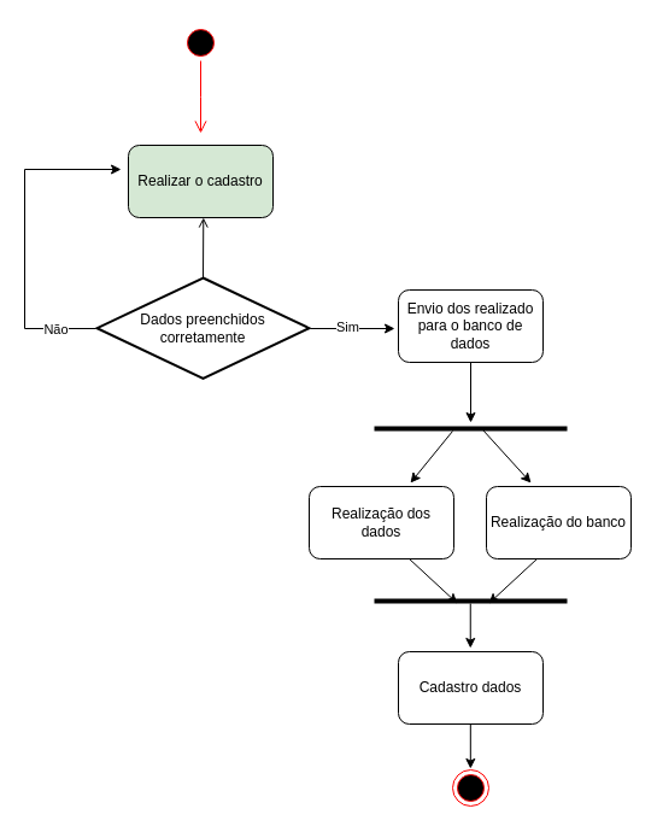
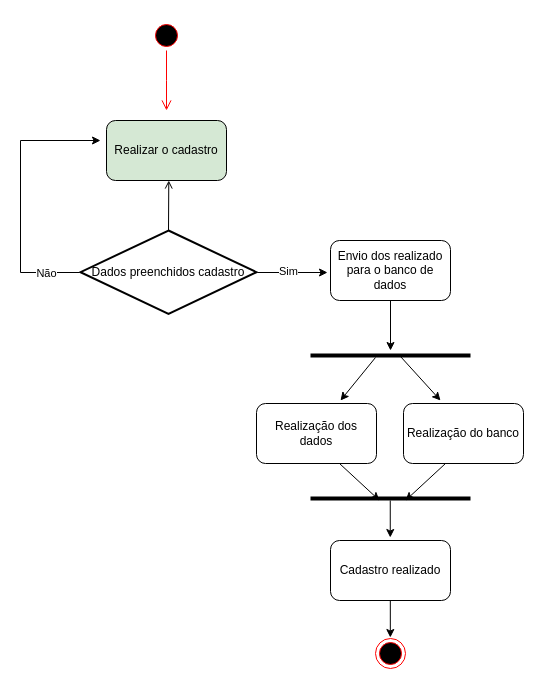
  <mxCell id="0" />
  <mxCell id="1" parent="0" />
  <mxCell id="2" value="" style="ellipse;html=1;shape=startState;fillColor=#000000;strokeColor=#ff0000;" vertex="1" parent="1"><mxGeometry x="151" y="20" width="30" height="30" as="geometry" /></mxCell>
  <mxCell id="3" value="" style="edgeStyle=orthogonalEdgeStyle;html=1;verticalAlign=bottom;endArrow=open;endSize=8;strokeColor=#ff0000;rounded=0;" edge="1" source="2" parent="1"><mxGeometry relative="1" as="geometry"><mxPoint x="166" y="110" as="targetPoint" /></mxGeometry></mxCell>
  <mxCell id="4" value="Realizar o cadastro" style="rounded=1;whiteSpace=wrap;html=1;fillColor=#d5e8d4;" vertex="1" parent="1"><mxGeometry x="106" y="120" width="120" height="60" as="geometry" /></mxCell>
- <mxCell id="5" value="Dados preenchidos corretamente" style="strokeWidth=2;html=1;shape=mxgraph.flowchart.decision;whiteSpace=wrap;" vertex="1" parent="1"><mxGeometry x="80" y="230" width="176" height="83.33" as="geometry" /></mxCell>
+ <mxCell id="5" value="Dados preenchidos cadastro" style="strokeWidth=2;html=1;shape=mxgraph.flowchart.decision;whiteSpace=wrap;" vertex="1" parent="1"><mxGeometry x="80" y="230" width="176" height="83.33" as="geometry" /></mxCell>
  <mxCell id="6" value="" style="endArrow=open;html=1;rounded=0;exitX=0.5;exitY=0;exitDx=0;exitDy=0;exitPerimeter=0;entryX=0.519;entryY=1;entryDx=0;entryDy=0;entryPerimeter=0;" edge="1" parent="1" source="5" target="4"><mxGeometry width="50" height="50" relative="1" as="geometry"><mxPoint x="141" y="230" as="sourcePoint" /><mxPoint x="191" y="180" as="targetPoint" /></mxGeometry></mxCell>
  <mxCell id="7" value="" style="endArrow=none;html=1;rounded=0;" edge="1" parent="1"><mxGeometry width="50" height="50" relative="1" as="geometry"><mxPoint x="20" y="272" as="sourcePoint" /><mxPoint x="79" y="272" as="targetPoint" /></mxGeometry></mxCell>
  <mxCell id="8" value="Não" style="edgeLabel;html=1;align=center;verticalAlign=middle;resizable=0;points=[];" vertex="1" connectable="0" parent="7"><mxGeometry x="-0.143" relative="1" as="geometry"><mxPoint as="offset" /></mxGeometry></mxCell>
  <mxCell id="9" value="" style="endArrow=none;html=1;rounded=0;" edge="1" parent="1"><mxGeometry width="50" height="50" relative="1" as="geometry"><mxPoint x="20" y="272" as="sourcePoint" /><mxPoint x="20" y="140" as="targetPoint" /></mxGeometry></mxCell>
  <mxCell id="10" value="" style="endArrow=classic;html=1;rounded=0;" edge="1" parent="1"><mxGeometry width="50" height="50" relative="1" as="geometry"><mxPoint x="20" y="140" as="sourcePoint" /><mxPoint x="100" y="140" as="targetPoint" /></mxGeometry></mxCell>
  <mxCell id="11" value="" style="endArrow=classic;html=1;rounded=0;" edge="1" parent="1"><mxGeometry width="50" height="50" relative="1" as="geometry"><mxPoint x="257" y="272" as="sourcePoint" /><mxPoint x="327" y="272" as="targetPoint" /></mxGeometry></mxCell>
  <mxCell id="12" value="Sim" style="edgeLabel;html=1;align=center;verticalAlign=middle;resizable=0;points=[];" vertex="1" connectable="0" parent="11"><mxGeometry x="-0.143" y="2" relative="1" as="geometry"><mxPoint as="offset" /></mxGeometry></mxCell>
  <mxCell id="13" value="Envio dos realizado para o banco de dados" style="rounded=1;whiteSpace=wrap;html=1;" vertex="1" parent="1"><mxGeometry x="330" y="240" width="120" height="60" as="geometry" /></mxCell>
  <mxCell id="14" value="" style="endArrow=classic;html=1;rounded=0;" edge="1" parent="1"><mxGeometry width="50" height="50" relative="1" as="geometry"><mxPoint x="390" y="300" as="sourcePoint" /><mxPoint x="390" y="350" as="targetPoint" /></mxGeometry></mxCell>
  <mxCell id="15" value="" style="line;strokeWidth=4;html=1;perimeter=backbonePerimeter;points=[];outlineConnect=0;" vertex="1" parent="1"><mxGeometry x="310" y="350" width="160" height="10" as="geometry" /></mxCell>
  <mxCell id="16" value="" style="endArrow=classic;html=1;rounded=0;" edge="1" parent="1"><mxGeometry width="50" height="50" relative="1" as="geometry"><mxPoint x="375" y="357" as="sourcePoint" /><mxPoint x="340" y="400" as="targetPoint" /></mxGeometry></mxCell>
  <mxCell id="17" value="" style="endArrow=classic;html=1;rounded=0;" edge="1" parent="1"><mxGeometry width="50" height="50" relative="1" as="geometry"><mxPoint x="400" y="356" as="sourcePoint" /><mxPoint x="440" y="400" as="targetPoint" /></mxGeometry></mxCell>
  <mxCell id="18" value="Realização dos dados" style="rounded=1;whiteSpace=wrap;html=1;" vertex="1" parent="1"><mxGeometry x="256" y="403" width="120" height="60" as="geometry" /></mxCell>
  <mxCell id="19" value="Realização do banco" style="rounded=1;whiteSpace=wrap;html=1;" vertex="1" parent="1"><mxGeometry x="403" y="403" width="120" height="60" as="geometry" /></mxCell>
  <mxCell id="20" value="" style="endArrow=classic;html=1;rounded=0;" edge="1" parent="1"><mxGeometry width="50" height="50" relative="1" as="geometry"><mxPoint x="339" y="463" as="sourcePoint" /><mxPoint x="379" y="500" as="targetPoint" /></mxGeometry></mxCell>
  <mxCell id="21" value="" style="endArrow=classic;html=1;rounded=0;" edge="1" parent="1"><mxGeometry width="50" height="50" relative="1" as="geometry"><mxPoint x="445" y="463" as="sourcePoint" /><mxPoint x="405" y="500" as="targetPoint" /></mxGeometry></mxCell>
  <mxCell id="22" value="" style="line;strokeWidth=4;html=1;perimeter=backbonePerimeter;points=[];outlineConnect=0;" vertex="1" parent="1"><mxGeometry x="310" y="493" width="160" height="10" as="geometry" /></mxCell>
  <mxCell id="23" value="" style="endArrow=classic;html=1;rounded=0;" edge="1" parent="1"><mxGeometry width="50" height="50" relative="1" as="geometry"><mxPoint x="389.76" y="500" as="sourcePoint" /><mxPoint x="389.76" y="537" as="targetPoint" /></mxGeometry></mxCell>
- <mxCell id="24" value="Cadastro dados" style="rounded=1;whiteSpace=wrap;html=1;" vertex="1" parent="1"><mxGeometry x="330" y="540" width="120" height="60" as="geometry" /></mxCell>
+ <mxCell id="24" value="Cadastro realizado" style="rounded=1;whiteSpace=wrap;html=1;" vertex="1" parent="1"><mxGeometry x="330" y="540" width="120" height="60" as="geometry" /></mxCell>
  <mxCell id="25" value="" style="ellipse;html=1;shape=endState;fillColor=#000000;strokeColor=#ff0000;" vertex="1" parent="1"><mxGeometry x="375" y="638" width="30" height="30" as="geometry" /></mxCell>
  <mxCell id="26" value="" style="endArrow=classic;html=1;rounded=0;" edge="1" parent="1"><mxGeometry width="50" height="50" relative="1" as="geometry"><mxPoint x="389.82" y="600" as="sourcePoint" /><mxPoint x="389.82" y="637" as="targetPoint" /></mxGeometry></mxCell>
